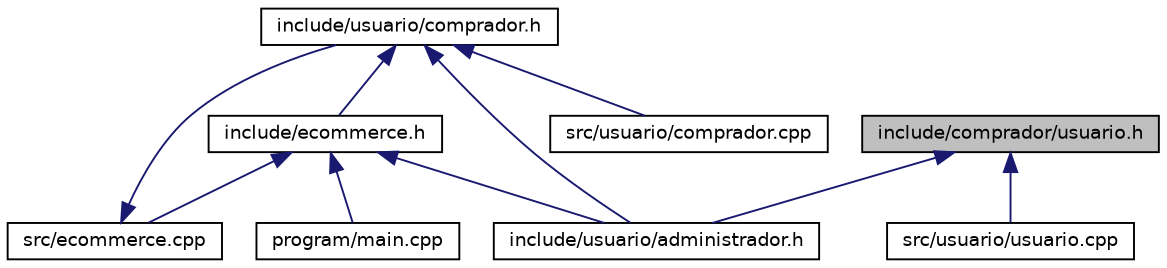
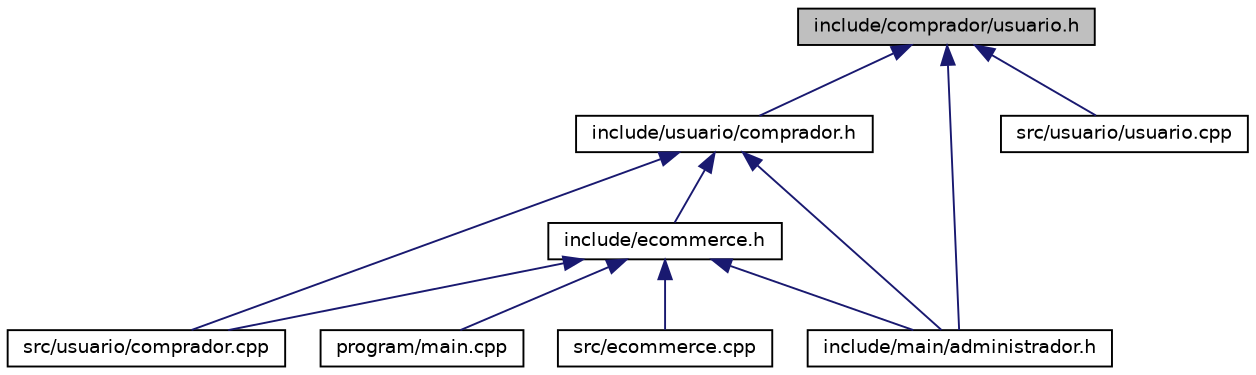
  digraph {
    node [color=black fillcolor=white fontname=Helvetica fontsize=10 shape=record style=filled]
    edge [color=midnightblue dir=back fontname=Helvetica fontsize=10 labelfontname=Helvetica labelfontsize=10 style=solid]
    n1 [fillcolor=grey75 fontcolor=black height=0.2 label="include/comprador/usuario.h" width=0.4]
    n2 [height=0.2 label="include/usuario/comprador.h" width=0.4]
-   n3 [height=0.2 label="include/usuario/administrador.h" width=0.4]
+   n3 [height=0.2 label="include/main/administrador.h" width=0.4]
    n4 [height=0.2 label="src/usuario/usuario.cpp" width=0.4]
    n5 [height=0.2 label="include/ecommerce.h" width=0.4]
    n6 [height=0.2 label="src/usuario/comprador.cpp" width=0.4]
    n7 [height=0.2 label="program/main.cpp" width=0.4]
    n8 [height=0.2 label="src/ecommerce.cpp" width=0.4]
-   n8 -> n2
+   n1 -> n2
    n1 -> n3
    n1 -> n4
    n2 -> n3
    n2 -> n5
    n2 -> n6
    n5 -> n3
+   n5 -> n6
    n5 -> n7
    n5 -> n8
  }
